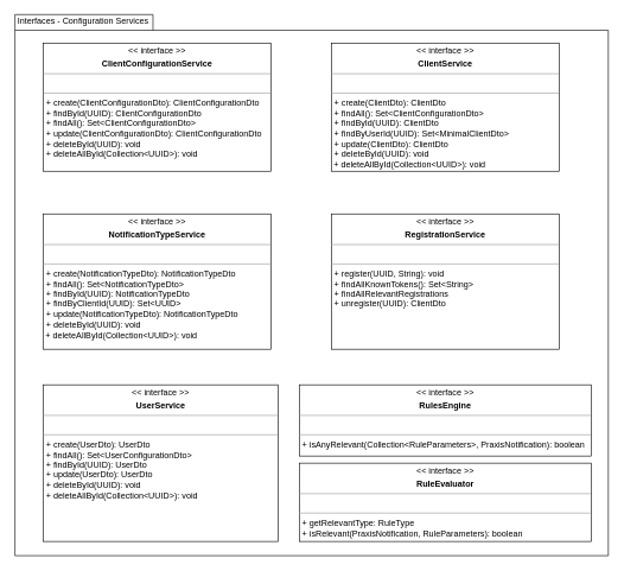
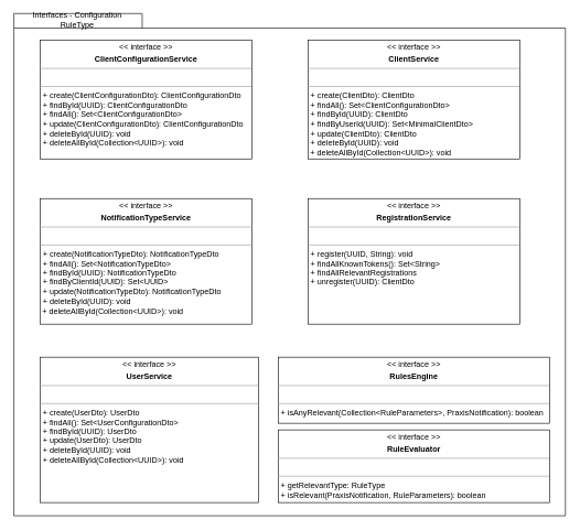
  <mxCell id="0" />
  <mxCell id="1" parent="0" />
  <mxCell id="2" value="" style="shape=folder;fontStyle=1;spacingTop=10;tabWidth=194;tabHeight=22;tabPosition=left;html=1;rounded=0;shadow=0;comic=0;labelBackgroundColor=none;strokeWidth=1;fillColor=none;fontFamily=Verdana;fontSize=10;align=center;" vertex="1" parent="1"><mxGeometry x="20" y="20" width="834" height="760" as="geometry" /></mxCell>
  <mxCell id="3" value="&lt;p style=&quot;margin: 0px ; margin-top: 4px ; text-align: center&quot;&gt;&amp;lt;&amp;lt; interface &amp;gt;&amp;gt;&lt;/p&gt;&lt;p style=&quot;margin: 0px ; margin-top: 4px ; text-align: center&quot;&gt;&lt;b&gt;ClientConfigurationService&lt;/b&gt;&lt;/p&gt;&lt;hr size=&quot;1&quot;&gt;&lt;p style=&quot;margin: 0px ; margin-left: 4px&quot;&gt;&lt;br&gt;&lt;/p&gt;&lt;hr size=&quot;1&quot;&gt;&lt;p style=&quot;margin: 0px ; margin-left: 4px&quot;&gt;&lt;span&gt;+ create(ClientConfigurationDto): ClientConfigurationDto&lt;/span&gt;&lt;/p&gt;&lt;p style=&quot;margin: 0px ; margin-left: 4px&quot;&gt;&lt;span&gt;+ findById(UUID): ClientConfigurationDto&lt;/span&gt;&lt;/p&gt;&lt;p style=&quot;margin: 0px ; margin-left: 4px&quot;&gt;&lt;span&gt;+ findAll(): Set&amp;lt;ClientConfigurationDto&amp;gt;&lt;/span&gt;&lt;/p&gt;&lt;p style=&quot;margin: 0px ; margin-left: 4px&quot;&gt;&lt;span&gt;+ update(ClientConfigurationDto): ClientConfigurationDto&lt;/span&gt;&lt;/p&gt;&lt;p style=&quot;margin: 0px ; margin-left: 4px&quot;&gt;&lt;span&gt;+ deleteById(UUID): void&lt;/span&gt;&lt;/p&gt;&lt;p style=&quot;margin: 0px ; margin-left: 4px&quot;&gt;&lt;span&gt;+ deleteAllById(Collection&amp;lt;UUID&amp;gt;): void&lt;/span&gt;&lt;/p&gt;&lt;p style=&quot;margin: 0px ; margin-left: 4px&quot;&gt;&lt;span&gt;&amp;nbsp;&lt;/span&gt;&lt;/p&gt;&lt;p style=&quot;margin: 0px ; margin-left: 4px&quot;&gt;&lt;br&gt;&lt;/p&gt;" style="verticalAlign=top;align=left;overflow=fill;fontSize=12;fontFamily=Helvetica;html=1;rounded=0;shadow=0;comic=0;labelBackgroundColor=none;strokeWidth=1" vertex="1" parent="1"><mxGeometry x="60" y="60" width="320" height="180" as="geometry" /></mxCell>
  <mxCell id="4" value="&lt;p style=&quot;margin: 0px ; margin-top: 4px ; text-align: center&quot;&gt;&amp;lt;&amp;lt; interface &amp;gt;&amp;gt;&lt;/p&gt;&lt;p style=&quot;margin: 0px ; margin-top: 4px ; text-align: center&quot;&gt;&lt;b&gt;ClientService&lt;/b&gt;&lt;/p&gt;&lt;hr size=&quot;1&quot;&gt;&lt;p style=&quot;margin: 0px ; margin-left: 4px&quot;&gt;&lt;br&gt;&lt;/p&gt;&lt;hr size=&quot;1&quot;&gt;&lt;p style=&quot;margin: 0px ; margin-left: 4px&quot;&gt;&lt;span&gt;+ create(ClientDto): ClientDto&lt;/span&gt;&lt;/p&gt;&lt;p style=&quot;margin: 0px ; margin-left: 4px&quot;&gt;&lt;span&gt;+ findAll(): Set&amp;lt;ClientConfigurationDto&amp;gt;&lt;/span&gt;&lt;br&gt;&lt;/p&gt;&lt;p style=&quot;margin: 0px ; margin-left: 4px&quot;&gt;+ findById(UUID): ClientDto&lt;span&gt;&lt;br&gt;&lt;/span&gt;&lt;/p&gt;&lt;p style=&quot;margin: 0px ; margin-left: 4px&quot;&gt;+ findByUserId(UUID): Set&amp;lt;MinimalClientDto&amp;gt;&lt;/p&gt;&lt;p style=&quot;margin: 0px ; margin-left: 4px&quot;&gt;&lt;span&gt;+ update(ClientDto): ClientDto&lt;/span&gt;&lt;/p&gt;&lt;p style=&quot;margin: 0px ; margin-left: 4px&quot;&gt;&lt;span&gt;+ deleteById(UUID): void&lt;/span&gt;&lt;/p&gt;&amp;nbsp;+ deleteAllById(Collection&amp;lt;UUID&amp;gt;): void&lt;p style=&quot;margin: 0px ; margin-left: 4px&quot;&gt;&lt;span&gt;&amp;nbsp;&amp;nbsp;&lt;/span&gt;&lt;/p&gt;&lt;p style=&quot;margin: 0px ; margin-left: 4px&quot;&gt;&lt;br&gt;&lt;/p&gt;" style="verticalAlign=top;align=left;overflow=fill;fontSize=12;fontFamily=Helvetica;html=1;rounded=0;shadow=0;comic=0;labelBackgroundColor=none;strokeWidth=1" vertex="1" parent="1"><mxGeometry x="465" y="60" width="320" height="180" as="geometry" /></mxCell>
  <mxCell id="5" value="&lt;p style=&quot;margin: 0px ; margin-top: 4px ; text-align: center&quot;&gt;&amp;lt;&amp;lt; interface &amp;gt;&amp;gt;&lt;/p&gt;&lt;p style=&quot;margin: 0px ; margin-top: 4px ; text-align: center&quot;&gt;&lt;b&gt;NotificationTypeService&lt;/b&gt;&lt;/p&gt;&lt;hr size=&quot;1&quot;&gt;&lt;p style=&quot;margin: 0px ; margin-left: 4px&quot;&gt;&lt;br&gt;&lt;/p&gt;&lt;hr size=&quot;1&quot;&gt;&lt;p style=&quot;margin: 0px ; margin-left: 4px&quot;&gt;&lt;span&gt;+ create(NotificationTypeDto): NotificationTypeDto&lt;/span&gt;&lt;/p&gt;&lt;p style=&quot;margin: 0px ; margin-left: 4px&quot;&gt;&lt;span&gt;+ findAll(): Set&amp;lt;NotificationTypeDto&amp;gt;&lt;/span&gt;&lt;br&gt;&lt;/p&gt;&lt;p style=&quot;margin: 0px ; margin-left: 4px&quot;&gt;+ findById(UUID): NotificationTypeDto&lt;span&gt;&lt;br&gt;&lt;/span&gt;&lt;/p&gt;&lt;p style=&quot;margin: 0px ; margin-left: 4px&quot;&gt;+ findByClientId(UUID): Set&amp;lt;UUID&amp;gt;&lt;/p&gt;&lt;p style=&quot;margin: 0px ; margin-left: 4px&quot;&gt;&lt;span&gt;+ update(NotificationTypeDto): NotificationTypeDto&lt;/span&gt;&lt;/p&gt;&lt;p style=&quot;margin: 0px ; margin-left: 4px&quot;&gt;&lt;span&gt;+ deleteById(UUID): void&lt;/span&gt;&lt;/p&gt;&amp;nbsp;+ deleteAllById(Collection&amp;lt;UUID&amp;gt;): void&lt;p style=&quot;margin: 0px ; margin-left: 4px&quot;&gt;&lt;span&gt;&amp;nbsp;&lt;/span&gt;&lt;/p&gt;&lt;p style=&quot;margin: 0px ; margin-left: 4px&quot;&gt;&lt;br&gt;&lt;/p&gt;" style="verticalAlign=top;align=left;overflow=fill;fontSize=12;fontFamily=Helvetica;html=1;rounded=0;shadow=0;comic=0;labelBackgroundColor=none;strokeWidth=1" vertex="1" parent="1"><mxGeometry x="60" y="300" width="320" height="190" as="geometry" /></mxCell>
  <mxCell id="6" value="&lt;p style=&quot;margin: 0px ; margin-top: 4px ; text-align: center&quot;&gt;&amp;lt;&amp;lt; interface &amp;gt;&amp;gt;&lt;/p&gt;&lt;p style=&quot;margin: 0px ; margin-top: 4px ; text-align: center&quot;&gt;&lt;b&gt;RegistrationService&lt;/b&gt;&lt;/p&gt;&lt;hr size=&quot;1&quot;&gt;&lt;p style=&quot;margin: 0px ; margin-left: 4px&quot;&gt;&lt;br&gt;&lt;/p&gt;&lt;hr size=&quot;1&quot;&gt;&lt;p style=&quot;margin: 0px ; margin-left: 4px&quot;&gt;&lt;span&gt;+ register(UUID, String): void&lt;/span&gt;&lt;/p&gt;&lt;p style=&quot;margin: 0px ; margin-left: 4px&quot;&gt;&lt;span&gt;+ findAllKnownTokens(): Set&amp;lt;String&amp;gt;&lt;/span&gt;&lt;br&gt;&lt;/p&gt;&lt;p style=&quot;margin: 0px ; margin-left: 4px&quot;&gt;&lt;span&gt;+ findAllRelevantRegistrations&lt;/span&gt;&lt;/p&gt;&lt;p style=&quot;margin: 0px ; margin-left: 4px&quot;&gt;+ unregister(UUID): ClientDto&lt;span&gt;&lt;br&gt;&lt;/span&gt;&lt;/p&gt;&lt;p style=&quot;margin: 0px ; margin-left: 4px&quot;&gt;&lt;br&gt;&lt;/p&gt;&lt;p style=&quot;margin: 0px ; margin-left: 4px&quot;&gt;&lt;br&gt;&lt;/p&gt;" style="verticalAlign=top;align=left;overflow=fill;fontSize=12;fontFamily=Helvetica;html=1;rounded=0;shadow=0;comic=0;labelBackgroundColor=none;strokeWidth=1" vertex="1" parent="1"><mxGeometry x="465" y="300" width="320" height="190" as="geometry" /></mxCell>
  <mxCell id="7" value="&lt;p style=&quot;margin: 0px ; margin-top: 4px ; text-align: center&quot;&gt;&amp;lt;&amp;lt; interface &amp;gt;&amp;gt;&lt;/p&gt;&lt;p style=&quot;margin: 0px ; margin-top: 4px ; text-align: center&quot;&gt;&lt;b&gt;UserService&lt;/b&gt;&lt;/p&gt;&lt;hr size=&quot;1&quot;&gt;&lt;p style=&quot;margin: 0px ; margin-left: 4px&quot;&gt;&lt;br&gt;&lt;/p&gt;&lt;hr size=&quot;1&quot;&gt;&lt;p style=&quot;margin: 0px ; margin-left: 4px&quot;&gt;&lt;/p&gt;&lt;p style=&quot;margin: 0px ; margin-left: 4px&quot;&gt;+ create(UserDto): UserDto&lt;/p&gt;&lt;p style=&quot;margin: 0px ; margin-left: 4px&quot;&gt;+ findAll(): Set&amp;lt;UserConfigurationDto&amp;gt;&lt;/p&gt;&lt;p style=&quot;margin: 0px ; margin-left: 4px&quot;&gt;+ findById(UUID): UserDto&lt;/p&gt;&lt;p style=&quot;margin: 0px ; margin-left: 4px&quot;&gt;+ update(UserDto): UserDto&lt;/p&gt;&lt;p style=&quot;margin: 0px ; margin-left: 4px&quot;&gt;+ deleteById(UUID): void&lt;/p&gt;&lt;p style=&quot;margin: 0px ; margin-left: 4px&quot;&gt;+ deleteAllById(Collection&amp;lt;UUID&amp;gt;): void&lt;/p&gt;&lt;p style=&quot;margin: 0px ; margin-left: 4px&quot;&gt;&lt;span&gt;&amp;nbsp;&amp;nbsp;&lt;/span&gt;&lt;/p&gt;&lt;p style=&quot;margin: 0px ; margin-left: 4px&quot;&gt;&lt;br&gt;&lt;/p&gt;" style="verticalAlign=top;align=left;overflow=fill;fontSize=12;fontFamily=Helvetica;html=1;rounded=0;shadow=0;comic=0;labelBackgroundColor=none;strokeWidth=1" vertex="1" parent="1"><mxGeometry x="60" y="540" width="330" height="220" as="geometry" /></mxCell>
- <mxCell id="8" value="Interfaces - Configuration Services" style="text;html=1;strokeColor=none;fillColor=none;align=center;verticalAlign=middle;whiteSpace=wrap;rounded=0;" vertex="1" parent="1"><mxGeometry x="21" y="20" width="190" height="20" as="geometry" /></mxCell>
+ <mxCell id="8" value="Interfaces - Configuration RuleType" style="text;html=1;strokeColor=none;fillColor=none;align=center;verticalAlign=middle;whiteSpace=wrap;rounded=0;" vertex="1" parent="1"><mxGeometry x="21" y="20" width="190" height="20" as="geometry" /></mxCell>
  <mxCell id="9" value="&lt;p style=&quot;margin: 0px ; margin-top: 4px ; text-align: center&quot;&gt;&amp;lt;&amp;lt; interface &amp;gt;&amp;gt;&lt;/p&gt;&lt;p style=&quot;margin: 0px ; margin-top: 4px ; text-align: center&quot;&gt;&lt;b&gt;RulesEngine&lt;/b&gt;&lt;/p&gt;&lt;hr size=&quot;1&quot;&gt;&lt;p style=&quot;margin: 0px ; margin-left: 4px&quot;&gt;&lt;br&gt;&lt;/p&gt;&lt;hr size=&quot;1&quot;&gt;&lt;p style=&quot;margin: 0px ; margin-left: 4px&quot;&gt;&lt;span&gt;+ isAnyRelevant(Collection&amp;lt;RuleParameters&amp;gt;, PraxisNotification): boolean&lt;/span&gt;&lt;/p&gt;" style="verticalAlign=top;align=left;overflow=fill;fontSize=12;fontFamily=Helvetica;html=1;rounded=0;shadow=0;comic=0;labelBackgroundColor=none;strokeWidth=1" vertex="1" parent="1"><mxGeometry x="420" y="540" width="410" height="100" as="geometry" /></mxCell>
  <mxCell id="10" value="&lt;p style=&quot;margin: 0px ; margin-top: 4px ; text-align: center&quot;&gt;&amp;lt;&amp;lt; interface &amp;gt;&amp;gt;&lt;/p&gt;&lt;p style=&quot;margin: 0px ; margin-top: 4px ; text-align: center&quot;&gt;&lt;b&gt;RuleEvaluator&lt;/b&gt;&lt;/p&gt;&lt;hr size=&quot;1&quot;&gt;&lt;p style=&quot;margin: 0px ; margin-left: 4px&quot;&gt;&lt;br&gt;&lt;/p&gt;&lt;hr size=&quot;1&quot;&gt;&lt;p style=&quot;margin: 0px ; margin-left: 4px&quot;&gt;&lt;span&gt;+ getRelevantType: RuleType&lt;/span&gt;&lt;/p&gt;&lt;p style=&quot;margin: 0px ; margin-left: 4px&quot;&gt;&lt;span&gt;+ isRelevant(PraxisNotification, RuleParameters): boolean&lt;/span&gt;&lt;br&gt;&lt;/p&gt;" style="verticalAlign=top;align=left;overflow=fill;fontSize=12;fontFamily=Helvetica;html=1;rounded=0;shadow=0;comic=0;labelBackgroundColor=none;strokeWidth=1" vertex="1" parent="1"><mxGeometry x="420" y="650" width="410" height="110" as="geometry" /></mxCell>
